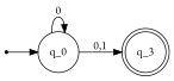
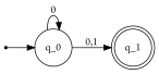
  digraph {
    fontname="EB Garamond"
    rankdir=LR
    node [fontname="EB Garamond"]
    edge [fontname="EB Garamond"]
    qi [shape=point]
    q_0 [shape=circle]
-   q_1 [shape=doublecircle label=q_3]
+   q_1 [shape=doublecircle]
    qi -> q_0
    q_0 -> q_0 [label=0]
    q_0 -> q_1 [label="0,1"]
  }
